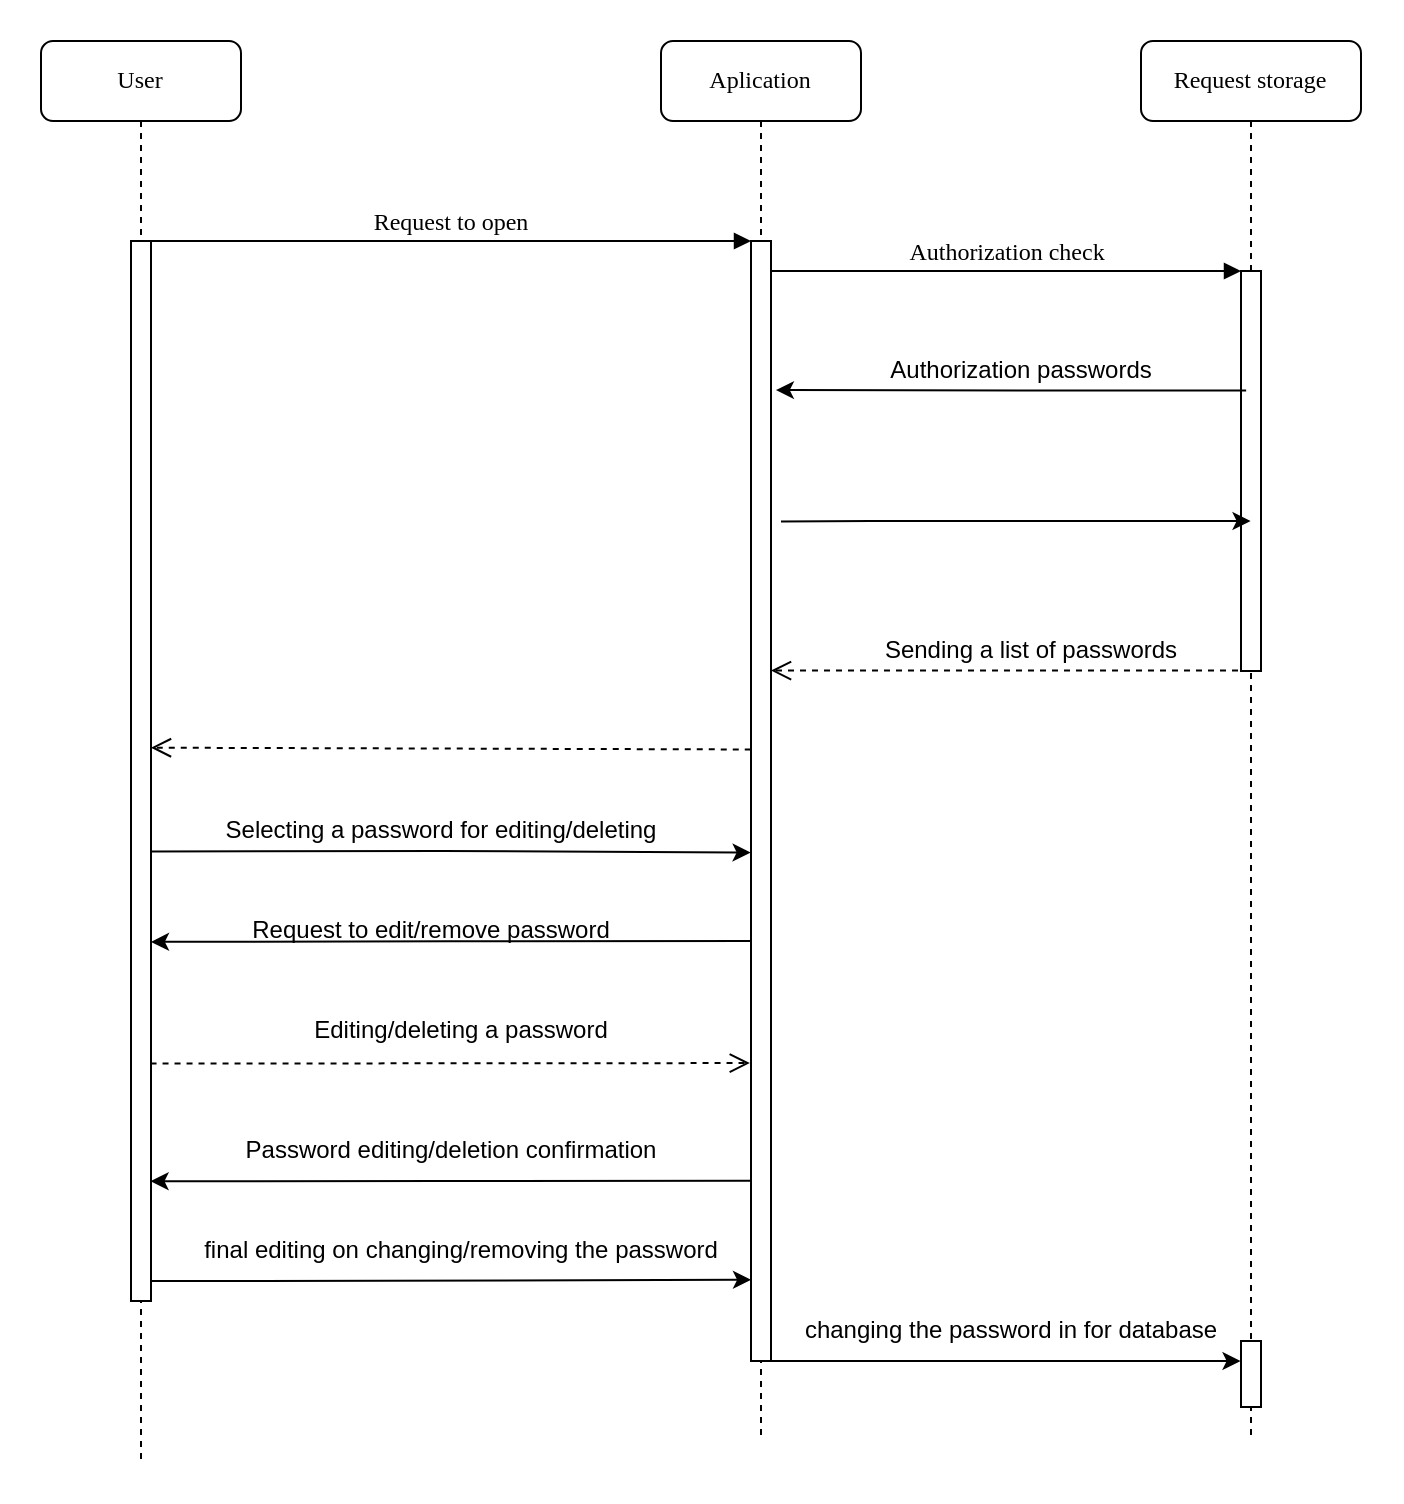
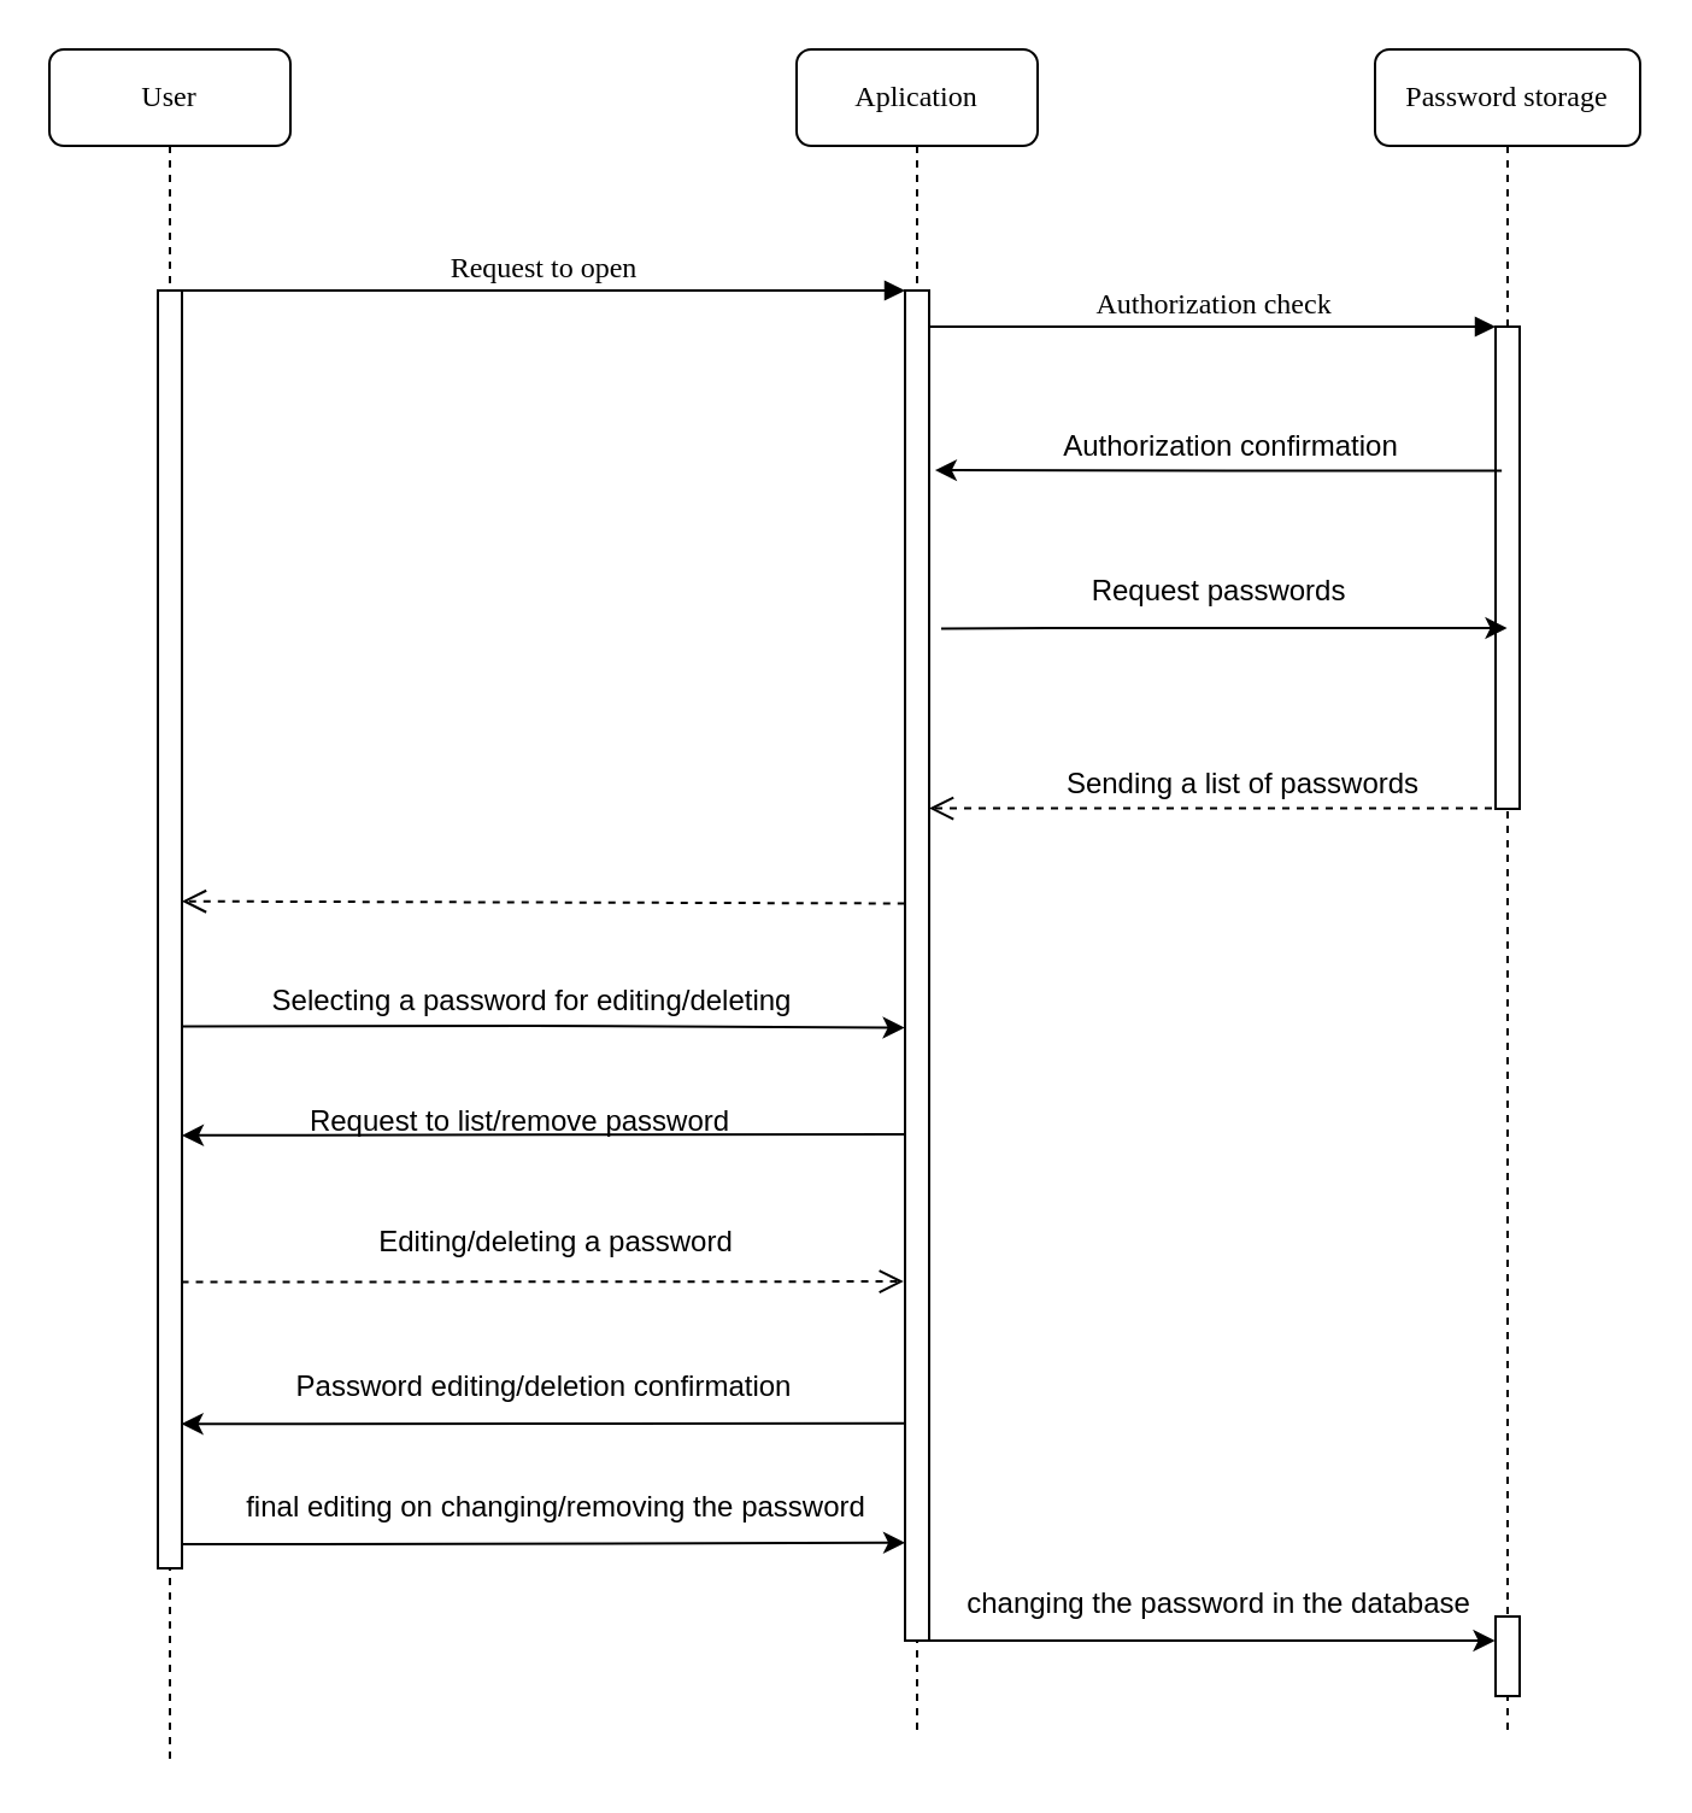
  <mxCell id="0" />
  <mxCell id="1" parent="0" />
  <mxCell id="2" value="Aplication" style="shape=umlLifeline;perimeter=lifelinePerimeter;whiteSpace=wrap;html=1;container=1;collapsible=0;recursiveResize=0;outlineConnect=0;rounded=1;shadow=0;comic=0;labelBackgroundColor=none;strokeWidth=1;fontFamily=Verdana;fontSize=12;align=center;" parent="1" vertex="1"><mxGeometry x="330" y="20" width="100" height="700" as="geometry" /></mxCell>
  <mxCell id="3" value="" style="html=1;points=[];perimeter=orthogonalPerimeter;rounded=0;shadow=0;comic=0;labelBackgroundColor=none;strokeWidth=1;fontFamily=Verdana;fontSize=12;align=center;" parent="2" vertex="1"><mxGeometry x="45" y="100" width="10" height="560" as="geometry" /></mxCell>
  <mxCell id="4" value="" style="html=1;verticalAlign=bottom;endArrow=open;dashed=1;endSize=8;curved=0;rounded=0;" edge="1" parent="2" source="5"><mxGeometry relative="1" as="geometry"><mxPoint x="135" y="314.77" as="sourcePoint" /><mxPoint x="55" y="314.77" as="targetPoint" /></mxGeometry></mxCell>
- <mxCell id="5" value="Request&amp;nbsp;storage" style="shape=umlLifeline;perimeter=lifelinePerimeter;whiteSpace=wrap;html=1;container=1;collapsible=0;recursiveResize=0;outlineConnect=0;rounded=1;shadow=0;comic=0;labelBackgroundColor=none;strokeWidth=1;fontFamily=Verdana;fontSize=12;align=center;" parent="1" vertex="1"><mxGeometry x="570" y="20" width="110" height="700" as="geometry" /></mxCell>
+ <mxCell id="5" value="Password&amp;nbsp;storage" style="shape=umlLifeline;perimeter=lifelinePerimeter;whiteSpace=wrap;html=1;container=1;collapsible=0;recursiveResize=0;outlineConnect=0;rounded=1;shadow=0;comic=0;labelBackgroundColor=none;strokeWidth=1;fontFamily=Verdana;fontSize=12;align=center;" parent="1" vertex="1"><mxGeometry x="570" y="20" width="110" height="700" as="geometry" /></mxCell>
  <mxCell id="6" value="" style="html=1;points=[];perimeter=orthogonalPerimeter;rounded=0;shadow=0;comic=0;labelBackgroundColor=none;strokeWidth=1;fontFamily=Verdana;fontSize=12;align=center;" parent="5" vertex="1"><mxGeometry x="50" y="115" width="10" height="200" as="geometry" /></mxCell>
  <mxCell id="7" value="" style="rounded=0;whiteSpace=wrap;html=1;" vertex="1" parent="5"><mxGeometry x="50" y="650" width="10" height="33" as="geometry" /></mxCell>
  <mxCell id="8" value="User" style="shape=umlLifeline;perimeter=lifelinePerimeter;whiteSpace=wrap;html=1;container=1;collapsible=0;recursiveResize=0;outlineConnect=0;rounded=1;shadow=0;comic=0;labelBackgroundColor=none;strokeWidth=1;fontFamily=Verdana;fontSize=12;align=center;" parent="1" vertex="1"><mxGeometry x="20" y="20" width="100" height="710" as="geometry" /></mxCell>
  <mxCell id="9" value="" style="html=1;points=[];perimeter=orthogonalPerimeter;rounded=0;shadow=0;comic=0;labelBackgroundColor=none;strokeWidth=1;fontFamily=Verdana;fontSize=12;align=center;" parent="8" vertex="1"><mxGeometry x="45" y="100" width="10" height="530" as="geometry" /></mxCell>
  <mxCell id="10" value="Request to open" style="html=1;verticalAlign=bottom;endArrow=block;entryX=0;entryY=0;labelBackgroundColor=none;fontFamily=Verdana;fontSize=12;edgeStyle=elbowEdgeStyle;elbow=vertical;" parent="1" source="9" target="3" edge="1"><mxGeometry relative="1" as="geometry"><mxPoint x="220" y="130" as="sourcePoint" /></mxGeometry></mxCell>
  <mxCell id="11" value="Authorization check" style="html=1;verticalAlign=bottom;endArrow=block;entryX=0;entryY=0;labelBackgroundColor=none;fontFamily=Verdana;fontSize=12;edgeStyle=elbowEdgeStyle;elbow=vertical;" parent="1" source="3" target="6" edge="1"><mxGeometry relative="1" as="geometry"><mxPoint x="370" y="140" as="sourcePoint" /></mxGeometry></mxCell>
  <mxCell id="12" value="" style="endArrow=classic;html=1;rounded=0;entryX=0.987;entryY=0.136;entryDx=0;entryDy=0;entryPerimeter=0;" edge="1" parent="1"><mxGeometry width="50" height="50" relative="1" as="geometry"><mxPoint x="622.57" y="194.71" as="sourcePoint" /><mxPoint x="387.44" y="194.55" as="targetPoint" /><Array as="points"><mxPoint x="513.07" y="194.71" /></Array></mxGeometry></mxCell>
  <mxCell id="13" value="" style="endArrow=classic;html=1;rounded=0;exitX=1.022;exitY=0.296;exitDx=0;exitDy=0;exitPerimeter=0;" edge="1" parent="1"><mxGeometry width="50" height="50" relative="1" as="geometry"><mxPoint x="390" y="260.24" as="sourcePoint" /><mxPoint x="624.78" y="260" as="targetPoint" /><Array as="points"><mxPoint x="434.78" y="260" /></Array></mxGeometry></mxCell>
  <mxCell id="14" value="" style="endArrow=classic;html=1;rounded=0;entryX=-0.019;entryY=0.546;entryDx=0;entryDy=0;entryPerimeter=0;exitX=0.994;exitY=0.576;exitDx=0;exitDy=0;exitPerimeter=0;" edge="1" parent="1" source="9" target="3"><mxGeometry width="50" height="50" relative="1" as="geometry"><mxPoint x="80" y="425" as="sourcePoint" /><mxPoint x="305.5" y="425" as="targetPoint" /><Array as="points"><mxPoint x="220.5" y="425" /></Array></mxGeometry></mxCell>
  <mxCell id="15" value="" style="endArrow=classic;html=1;rounded=0;entryX=1.05;entryY=0.837;entryDx=0;entryDy=0;entryPerimeter=0;exitX=0.011;exitY=0.625;exitDx=0;exitDy=0;exitPerimeter=0;" edge="1" parent="1" source="3"><mxGeometry width="50" height="50" relative="1" as="geometry"><mxPoint x="370" y="470" as="sourcePoint" /><mxPoint x="75" y="470.44" as="targetPoint" /><Array as="points"><mxPoint x="224.5" y="470.16" /></Array></mxGeometry></mxCell>
- <mxCell id="16" value="Authorization passwords" style="text;html=1;align=center;verticalAlign=middle;resizable=0;points=[];autosize=1;strokeColor=none;fillColor=none;" vertex="1" parent="1"><mxGeometry x="430" y="170" width="160" height="30" as="geometry" /></mxCell>
+ <mxCell id="16" value="Authorization confirmation" style="text;html=1;align=center;verticalAlign=middle;resizable=0;points=[];autosize=1;strokeColor=none;fillColor=none;" vertex="1" parent="1"><mxGeometry x="430" y="170" width="160" height="30" as="geometry" /></mxCell>
+ <mxCell id="17" value="Request passwords" style="text;html=1;align=center;verticalAlign=middle;resizable=0;points=[];autosize=1;strokeColor=none;fillColor=none;" vertex="1" parent="1"><mxGeometry x="440" y="230" width="130" height="30" as="geometry" /></mxCell>
  <mxCell id="18" value="Sending a list of passwords" style="text;html=1;align=center;verticalAlign=middle;resizable=0;points=[];autosize=1;strokeColor=none;fillColor=none;" vertex="1" parent="1"><mxGeometry x="430" y="310" width="170" height="30" as="geometry" /></mxCell>
- <mxCell id="19" value="Request to edit/remove password" style="text;html=1;align=center;verticalAlign=middle;resizable=0;points=[];autosize=1;strokeColor=none;fillColor=none;" vertex="1" parent="1"><mxGeometry x="115" y="450" width="200" height="30" as="geometry" /></mxCell>
+ <mxCell id="19" value="Request to list/remove password" style="text;html=1;align=center;verticalAlign=middle;resizable=0;points=[];autosize=1;strokeColor=none;fillColor=none;" vertex="1" parent="1"><mxGeometry x="115" y="450" width="200" height="30" as="geometry" /></mxCell>
  <mxCell id="20" value="Editing/deleting a password" style="text;html=1;align=center;verticalAlign=middle;resizable=0;points=[];autosize=1;strokeColor=none;fillColor=none;" vertex="1" parent="1"><mxGeometry x="145" y="500" width="170" height="30" as="geometry" /></mxCell>
  <mxCell id="21" value="Password editing/deletion confirmation" style="text;html=1;align=center;verticalAlign=middle;resizable=0;points=[];autosize=1;strokeColor=none;fillColor=none;" vertex="1" parent="1"><mxGeometry x="110" y="560" width="230" height="30" as="geometry" /></mxCell>
  <mxCell id="22" value="Selecting a password for editing/deleting" style="text;html=1;align=center;verticalAlign=middle;resizable=0;points=[];autosize=1;strokeColor=none;fillColor=none;" vertex="1" parent="1"><mxGeometry x="100" y="400" width="240" height="30" as="geometry" /></mxCell>
  <mxCell id="23" value="" style="endArrow=classic;html=1;rounded=0;entryX=0.978;entryY=0.887;entryDx=0;entryDy=0;entryPerimeter=0;exitX=-0.011;exitY=0.839;exitDx=0;exitDy=0;exitPerimeter=0;" edge="1" parent="1" source="3" target="9"><mxGeometry width="50" height="50" relative="1" as="geometry"><mxPoint x="370" y="590" as="sourcePoint" /><mxPoint x="80" y="590" as="targetPoint" /><Array as="points"><mxPoint x="220" y="590" /></Array></mxGeometry></mxCell>
  <mxCell id="24" value="" style="endArrow=classic;html=1;rounded=0;exitX=1.01;exitY=0.909;exitDx=0;exitDy=0;exitPerimeter=0;entryX=1;entryY=0.98;entryDx=0;entryDy=0;entryPerimeter=0;" edge="1" parent="1" target="28"><mxGeometry width="50" height="50" relative="1" as="geometry"><mxPoint x="75" y="640" as="sourcePoint" /><mxPoint x="319" y="640" as="targetPoint" /><Array as="points"><mxPoint x="130" y="640" /></Array></mxGeometry></mxCell>
  <mxCell id="25" value="" style="endArrow=classic;html=1;rounded=0;entryX=0.999;entryY=1;entryDx=0;entryDy=0;entryPerimeter=0;" edge="1" parent="1" target="26"><mxGeometry width="50" height="50" relative="1" as="geometry"><mxPoint x="380" y="680" as="sourcePoint" /><mxPoint x="560" y="680" as="targetPoint" /><Array as="points"><mxPoint x="420" y="680" /></Array></mxGeometry></mxCell>
- <mxCell id="26" value="changing the password in for database" style="text;html=1;align=center;verticalAlign=middle;resizable=0;points=[];autosize=1;strokeColor=none;fillColor=none;" vertex="1" parent="1"><mxGeometry x="390" y="650" width="230" height="30" as="geometry" /></mxCell>
+ <mxCell id="26" value="changing the password in the database" style="text;html=1;align=center;verticalAlign=middle;resizable=0;points=[];autosize=1;strokeColor=none;fillColor=none;" vertex="1" parent="1"><mxGeometry x="390" y="650" width="230" height="30" as="geometry" /></mxCell>
  <mxCell id="27" value="" style="html=1;verticalAlign=bottom;endArrow=open;dashed=1;endSize=8;curved=0;rounded=0;exitX=-0.012;exitY=0.454;exitDx=0;exitDy=0;exitPerimeter=0;entryX=0.998;entryY=0.478;entryDx=0;entryDy=0;entryPerimeter=0;" edge="1" parent="1" source="3" target="9"><mxGeometry relative="1" as="geometry"><mxPoint x="370" y="374.77" as="sourcePoint" /><mxPoint x="80" y="374.77" as="targetPoint" /></mxGeometry></mxCell>
  <mxCell id="28" value="final editing on changing/removing the password" style="text;html=1;align=center;verticalAlign=middle;resizable=0;points=[];autosize=1;strokeColor=none;fillColor=none;" vertex="1" parent="1"><mxGeometry x="85" y="610" width="290" height="30" as="geometry" /></mxCell>
  <mxCell id="29" value="" style="html=1;verticalAlign=bottom;endArrow=open;dashed=1;endSize=8;curved=0;rounded=0;exitX=0.977;exitY=0.776;exitDx=0;exitDy=0;exitPerimeter=0;entryX=-0.058;entryY=0.734;entryDx=0;entryDy=0;entryPerimeter=0;" edge="1" parent="1" source="9" target="3"><mxGeometry relative="1" as="geometry"><mxPoint x="150.5" y="528" as="sourcePoint" /><mxPoint x="370" y="531" as="targetPoint" /></mxGeometry></mxCell>
